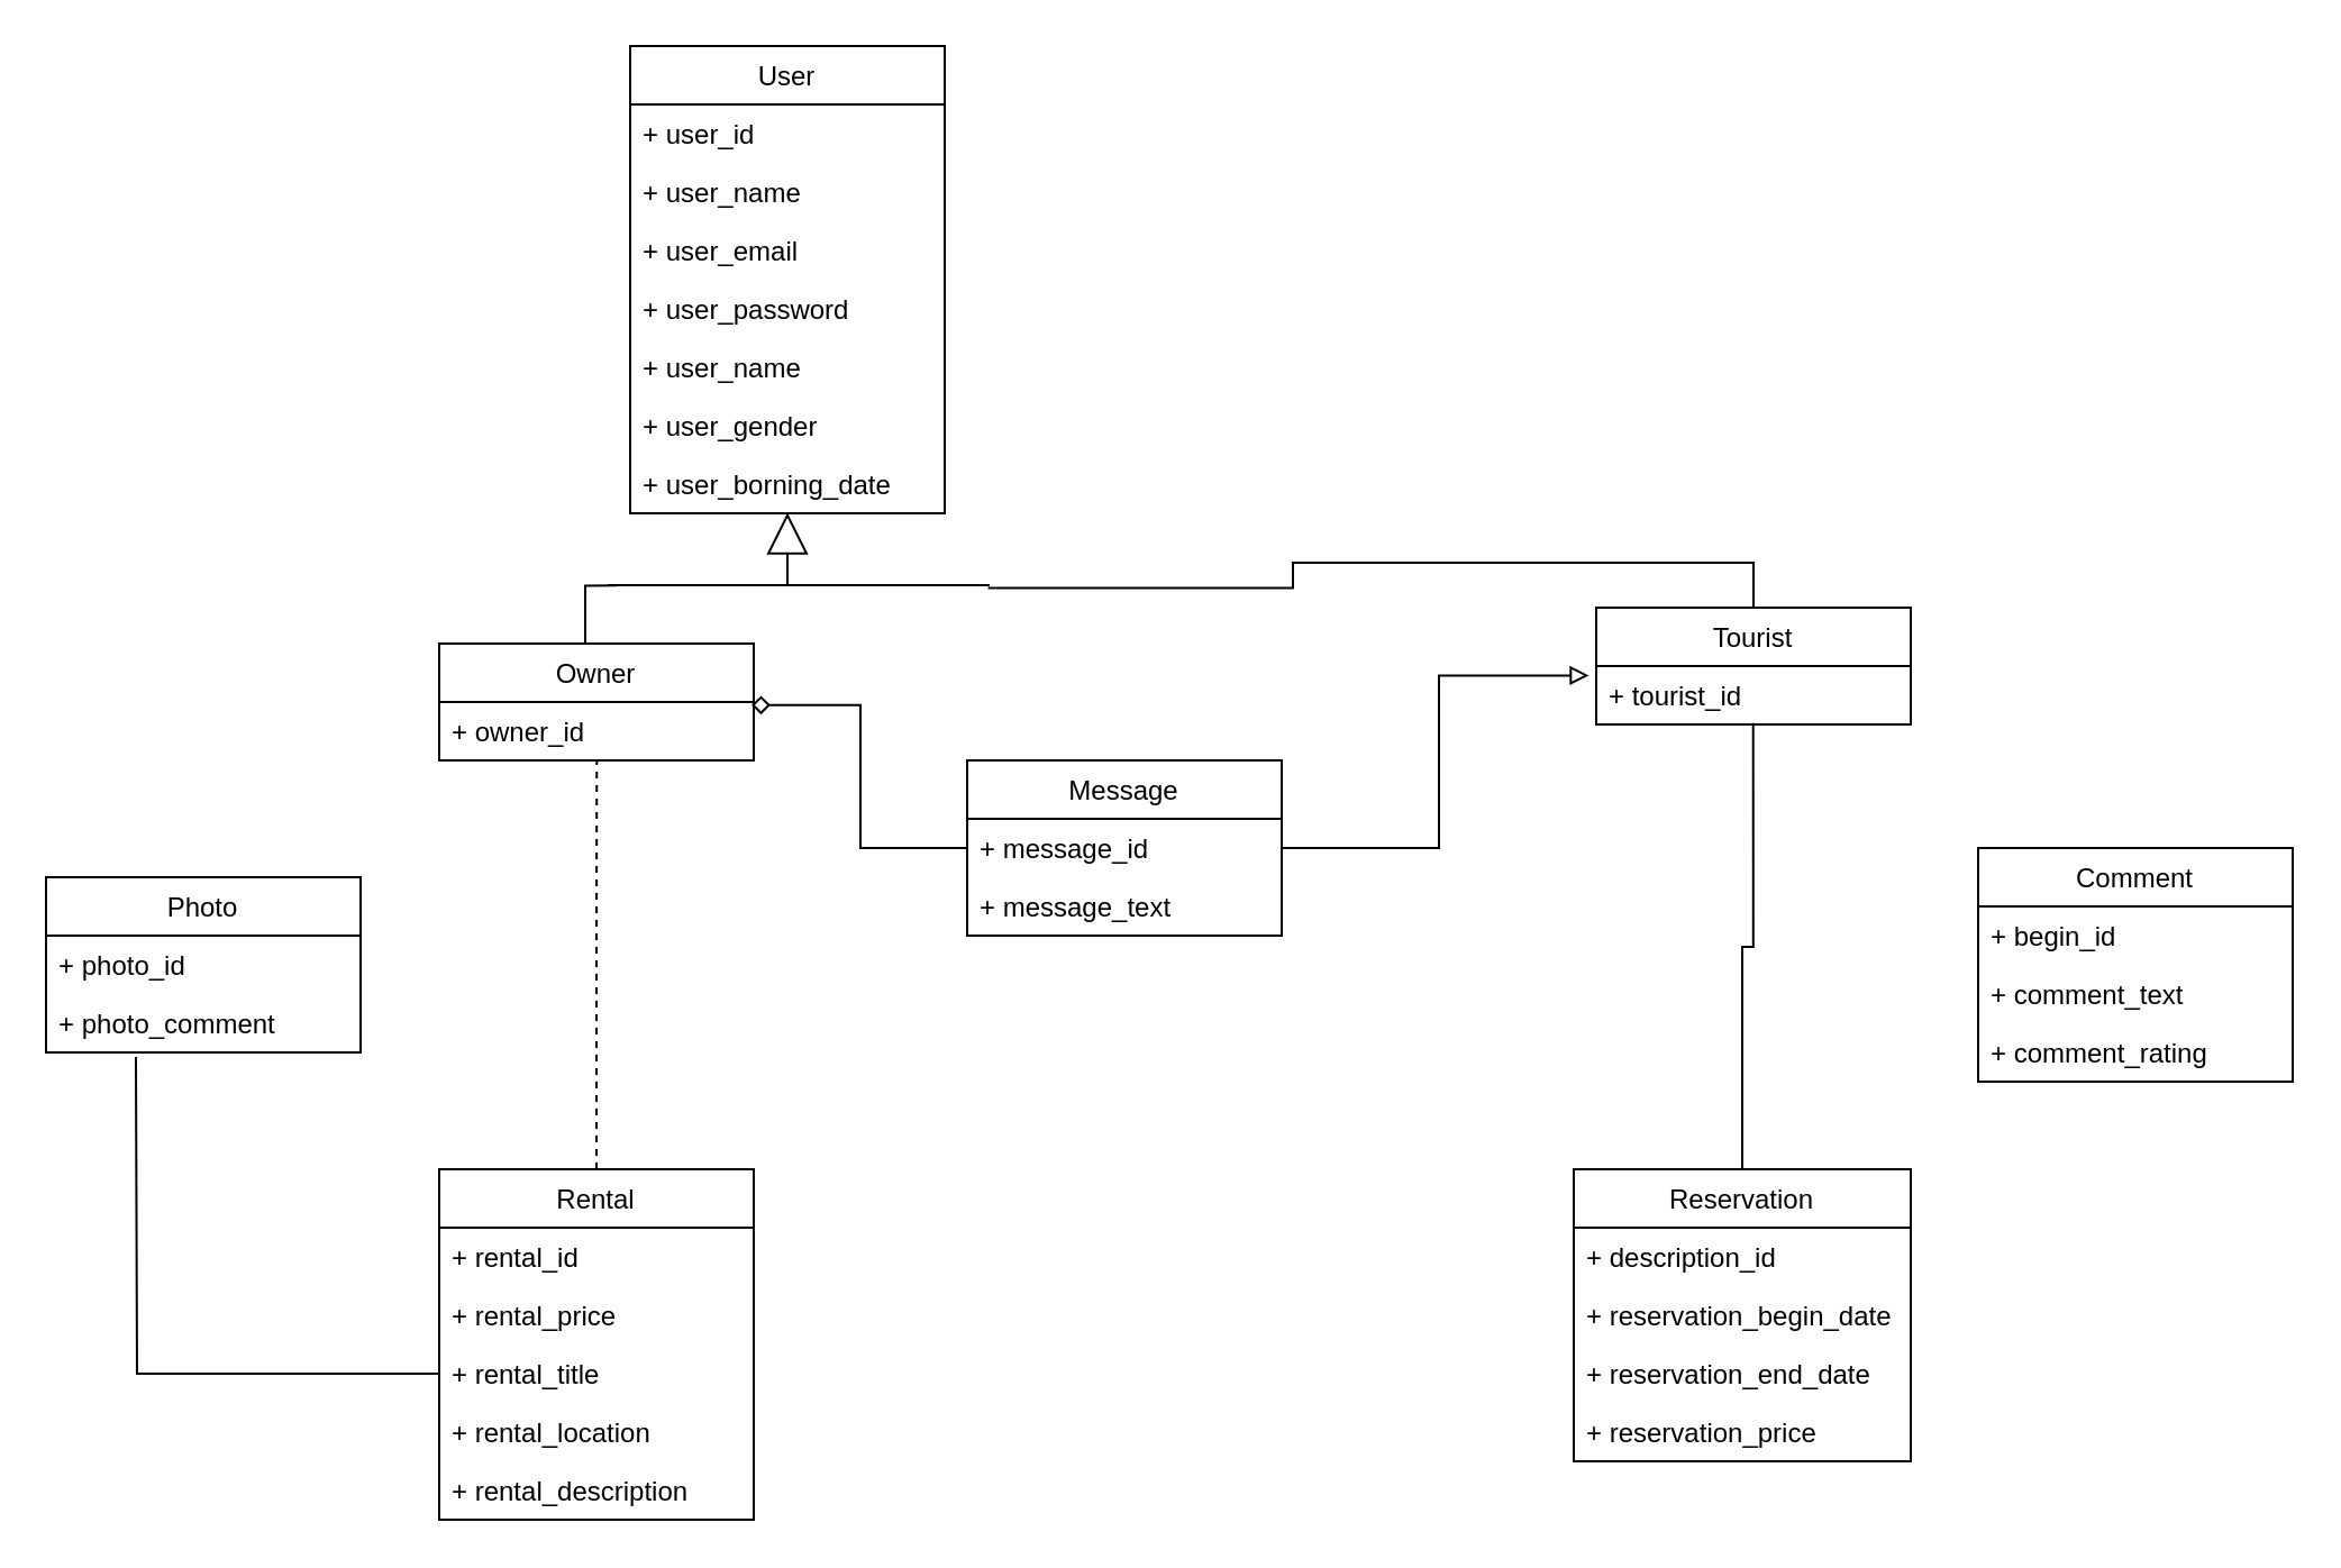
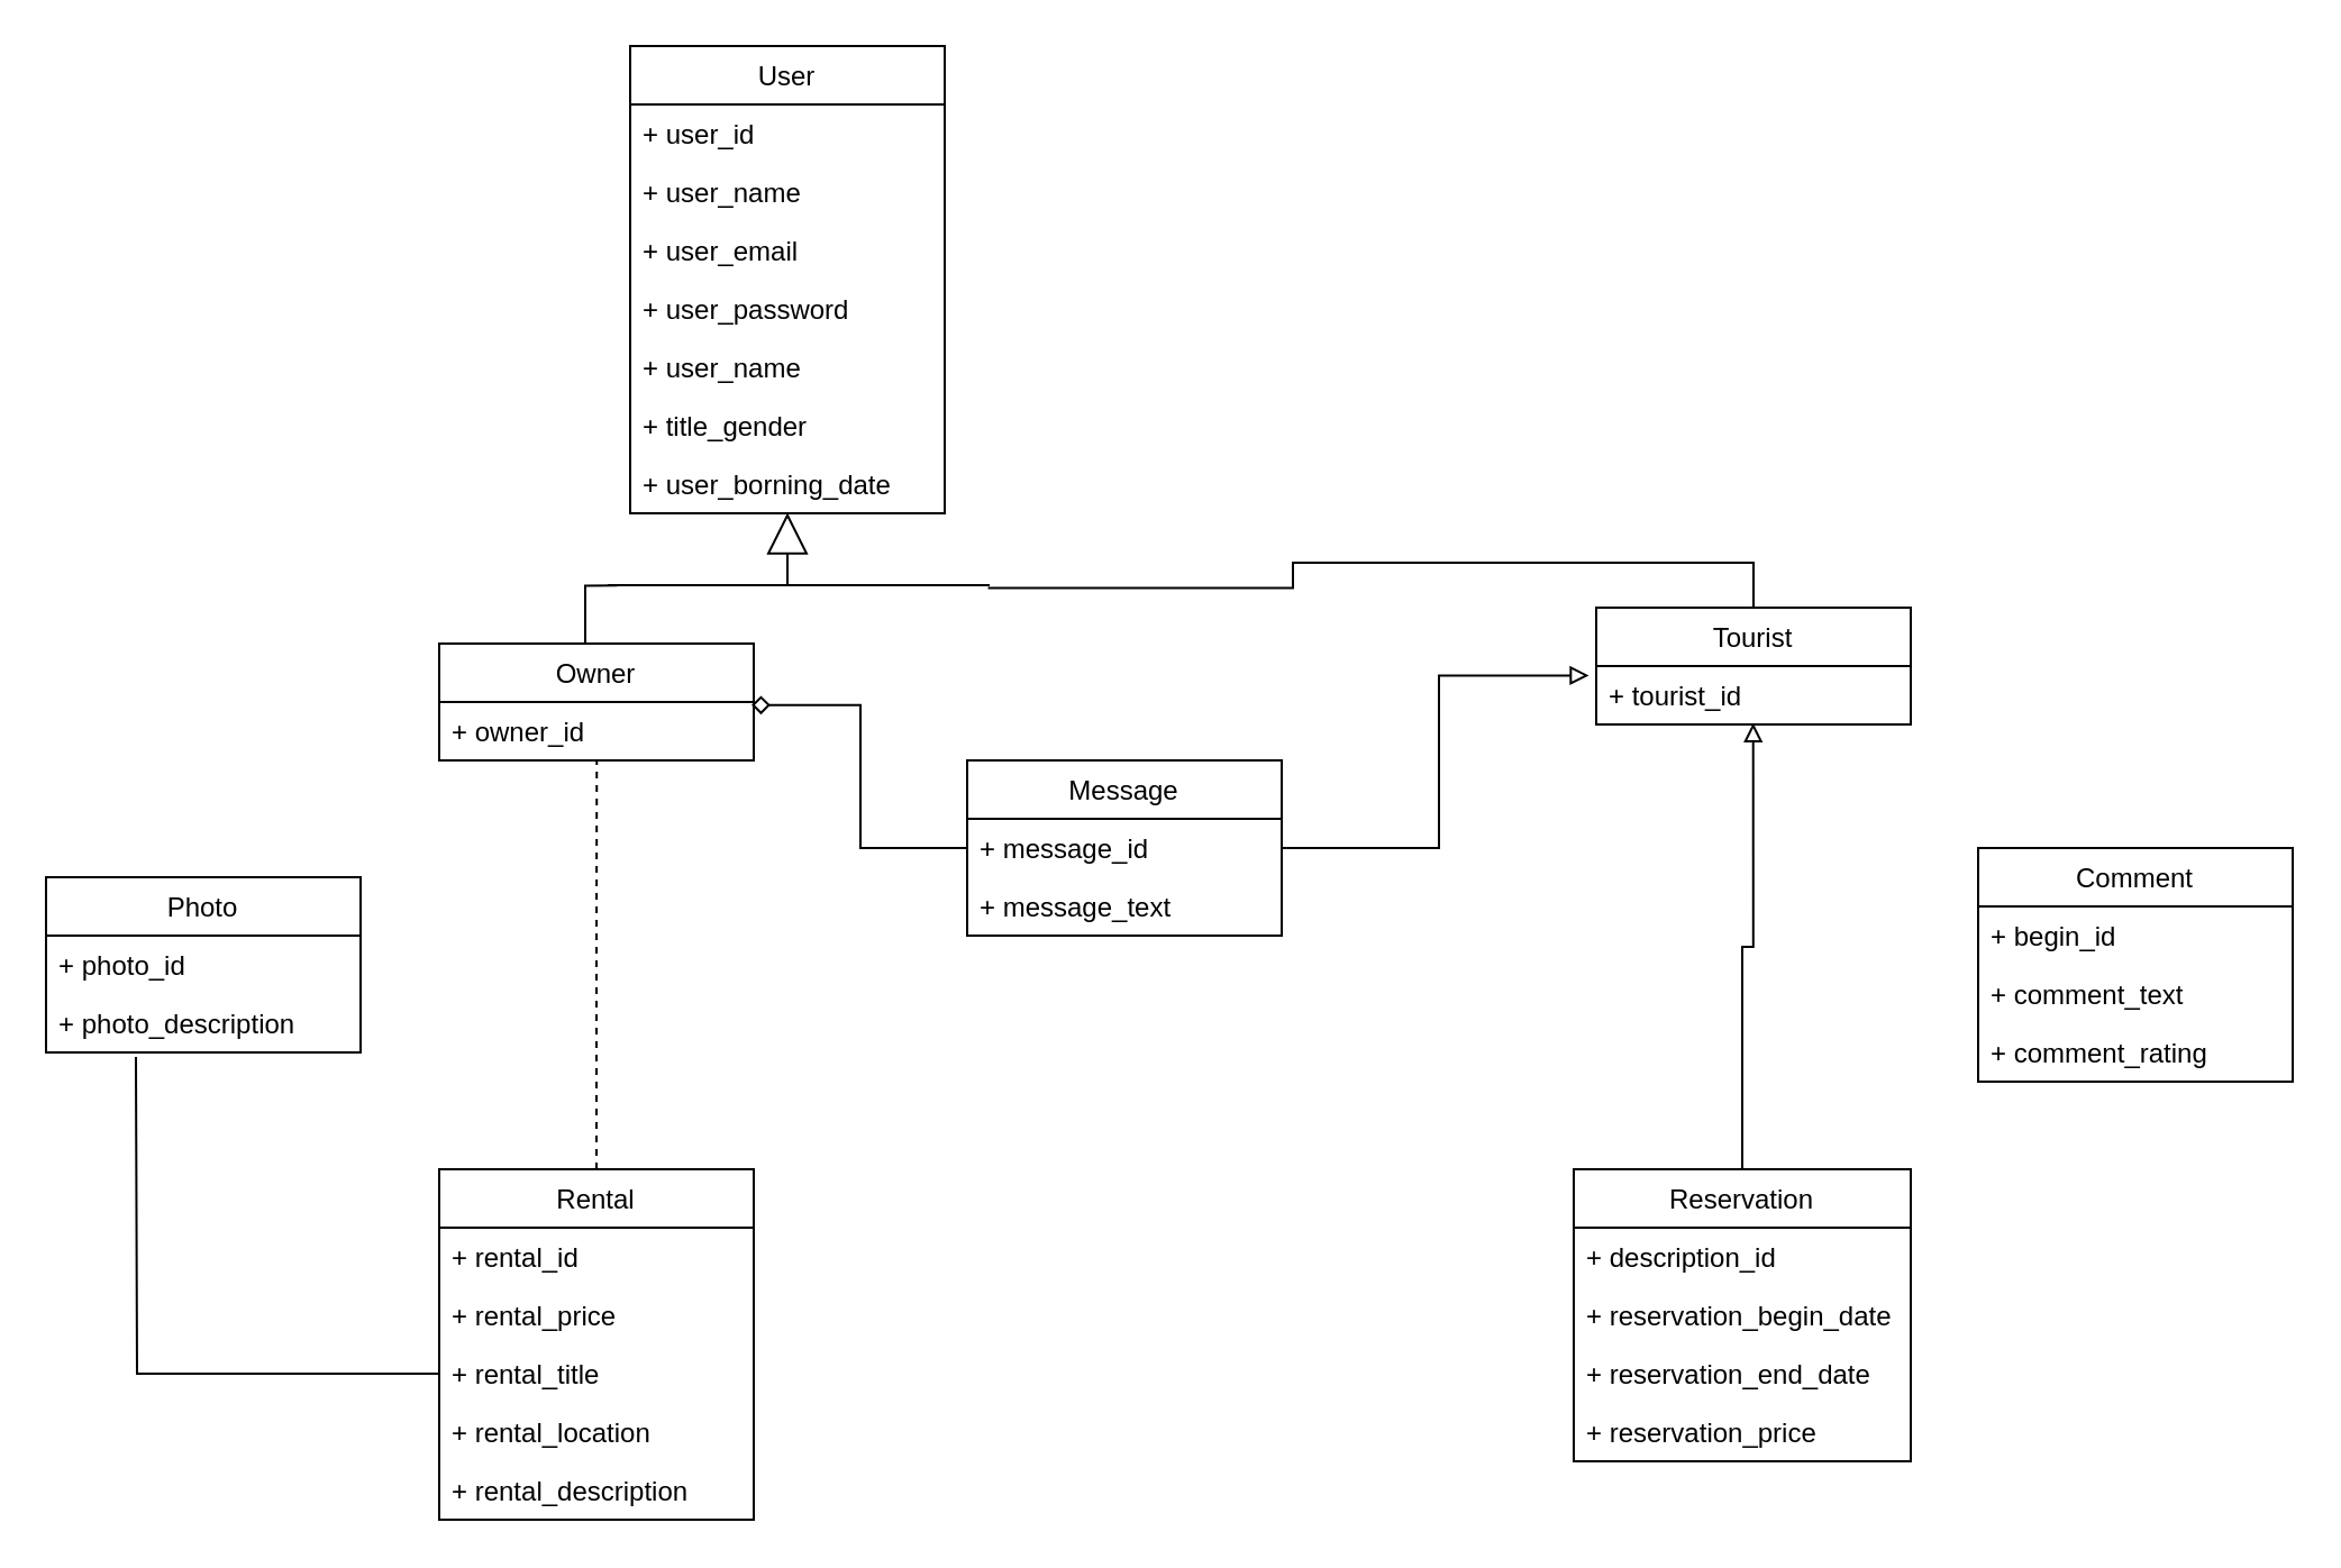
  <mxCell id="0" />
  <mxCell id="1" parent="0" />
  <mxCell id="2" value="User" style="swimlane;fontStyle=0;childLayout=stackLayout;horizontal=1;startSize=26;fillColor=none;horizontalStack=0;resizeParent=1;resizeParentMax=0;resizeLast=0;collapsible=1;marginBottom=0;" vertex="1" parent="1"><mxGeometry x="280" y="20" width="140" height="208" as="geometry" /></mxCell>
  <mxCell id="3" value="+ user_id" style="text;strokeColor=none;fillColor=none;align=left;verticalAlign=top;spacingLeft=4;spacingRight=4;overflow=hidden;rotatable=0;points=[[0,0.5],[1,0.5]];portConstraint=eastwest;" vertex="1" parent="2"><mxGeometry y="26" width="140" height="26" as="geometry" /></mxCell>
  <mxCell id="4" value="+ user_name" style="text;strokeColor=none;fillColor=none;align=left;verticalAlign=top;spacingLeft=4;spacingRight=4;overflow=hidden;rotatable=0;points=[[0,0.5],[1,0.5]];portConstraint=eastwest;" vertex="1" parent="2"><mxGeometry y="52" width="140" height="26" as="geometry" /></mxCell>
  <mxCell id="5" value="+ user_email" style="text;strokeColor=none;fillColor=none;align=left;verticalAlign=top;spacingLeft=4;spacingRight=4;overflow=hidden;rotatable=0;points=[[0,0.5],[1,0.5]];portConstraint=eastwest;" vertex="1" parent="2"><mxGeometry y="78" width="140" height="26" as="geometry" /></mxCell>
  <mxCell id="6" value="+ user_password" style="text;strokeColor=none;fillColor=none;align=left;verticalAlign=top;spacingLeft=4;spacingRight=4;overflow=hidden;rotatable=0;points=[[0,0.5],[1,0.5]];portConstraint=eastwest;" vertex="1" parent="2"><mxGeometry y="104" width="140" height="26" as="geometry" /></mxCell>
  <mxCell id="7" value="+ user_name" style="text;strokeColor=none;fillColor=none;align=left;verticalAlign=top;spacingLeft=4;spacingRight=4;overflow=hidden;rotatable=0;points=[[0,0.5],[1,0.5]];portConstraint=eastwest;" vertex="1" parent="2"><mxGeometry y="130" width="140" height="26" as="geometry" /></mxCell>
- <mxCell id="8" value="+ user_gender" style="text;strokeColor=none;fillColor=none;align=left;verticalAlign=top;spacingLeft=4;spacingRight=4;overflow=hidden;rotatable=0;points=[[0,0.5],[1,0.5]];portConstraint=eastwest;" vertex="1" parent="2"><mxGeometry y="156" width="140" height="26" as="geometry" /></mxCell>
+ <mxCell id="8" value="+ title_gender" style="text;strokeColor=none;fillColor=none;align=left;verticalAlign=top;spacingLeft=4;spacingRight=4;overflow=hidden;rotatable=0;points=[[0,0.5],[1,0.5]];portConstraint=eastwest;" vertex="1" parent="2"><mxGeometry y="156" width="140" height="26" as="geometry" /></mxCell>
  <mxCell id="9" value="+ user_borning_date" style="text;strokeColor=none;fillColor=none;align=left;verticalAlign=top;spacingLeft=4;spacingRight=4;overflow=hidden;rotatable=0;points=[[0,0.5],[1,0.5]];portConstraint=eastwest;" vertex="1" parent="2"><mxGeometry y="182" width="140" height="26" as="geometry" /></mxCell>
  <mxCell id="10" style="edgeStyle=orthogonalEdgeStyle;rounded=0;orthogonalLoop=1;jettySize=auto;html=1;exitX=0.5;exitY=0;exitDx=0;exitDy=0;entryX=0.501;entryY=1.008;entryDx=0;entryDy=0;entryPerimeter=0;endArrow=none;endFill=0;dashed=1;" edge="1" parent="1" source="11" target="19"><mxGeometry relative="1" as="geometry" /></mxCell>
  <mxCell id="11" value="Rental" style="swimlane;fontStyle=0;childLayout=stackLayout;horizontal=1;startSize=26;fillColor=none;horizontalStack=0;resizeParent=1;resizeParentMax=0;resizeLast=0;collapsible=1;marginBottom=0;" vertex="1" parent="1"><mxGeometry x="195" y="520" width="140" height="156" as="geometry" /></mxCell>
  <mxCell id="12" value="+ rental_id" style="text;strokeColor=none;fillColor=none;align=left;verticalAlign=top;spacingLeft=4;spacingRight=4;overflow=hidden;rotatable=0;points=[[0,0.5],[1,0.5]];portConstraint=eastwest;" vertex="1" parent="11"><mxGeometry y="26" width="140" height="26" as="geometry" /></mxCell>
  <mxCell id="13" value="+ rental_price" style="text;strokeColor=none;fillColor=none;align=left;verticalAlign=top;spacingLeft=4;spacingRight=4;overflow=hidden;rotatable=0;points=[[0,0.5],[1,0.5]];portConstraint=eastwest;" vertex="1" parent="11"><mxGeometry y="52" width="140" height="26" as="geometry" /></mxCell>
  <mxCell id="14" value="+ rental_title" style="text;strokeColor=none;fillColor=none;align=left;verticalAlign=top;spacingLeft=4;spacingRight=4;overflow=hidden;rotatable=0;points=[[0,0.5],[1,0.5]];portConstraint=eastwest;" vertex="1" parent="11"><mxGeometry y="78" width="140" height="26" as="geometry" /></mxCell>
  <mxCell id="15" value="+ rental_location" style="text;strokeColor=none;fillColor=none;align=left;verticalAlign=top;spacingLeft=4;spacingRight=4;overflow=hidden;rotatable=0;points=[[0,0.5],[1,0.5]];portConstraint=eastwest;" vertex="1" parent="11"><mxGeometry y="104" width="140" height="26" as="geometry" /></mxCell>
  <mxCell id="16" value="+ rental_description" style="text;strokeColor=none;fillColor=none;align=left;verticalAlign=top;spacingLeft=4;spacingRight=4;overflow=hidden;rotatable=0;points=[[0,0.5],[1,0.5]];portConstraint=eastwest;" vertex="1" parent="11"><mxGeometry y="130" width="140" height="26" as="geometry" /></mxCell>
  <mxCell id="17" style="edgeStyle=orthogonalEdgeStyle;rounded=0;orthogonalLoop=1;jettySize=auto;html=1;exitX=0.5;exitY=0;exitDx=0;exitDy=0;entryX=0.053;entryY=0.523;entryDx=0;entryDy=0;entryPerimeter=0;endArrow=none;endFill=0;" edge="1" parent="1" source="18" target="41"><mxGeometry relative="1" as="geometry"><Array as="points"><mxPoint x="260" y="286" /><mxPoint x="260" y="260" /></Array></mxGeometry></mxCell>
  <mxCell id="18" value="Owner" style="swimlane;fontStyle=0;childLayout=stackLayout;horizontal=1;startSize=26;fillColor=none;horizontalStack=0;resizeParent=1;resizeParentMax=0;resizeLast=0;collapsible=1;marginBottom=0;" vertex="1" parent="1"><mxGeometry x="195" y="286" width="140" height="52" as="geometry" /></mxCell>
  <mxCell id="19" value="+ owner_id" style="text;strokeColor=none;fillColor=none;align=left;verticalAlign=top;spacingLeft=4;spacingRight=4;overflow=hidden;rotatable=0;points=[[0,0.5],[1,0.5]];portConstraint=eastwest;" vertex="1" parent="18"><mxGeometry y="26" width="140" height="26" as="geometry" /></mxCell>
  <mxCell id="20" style="edgeStyle=orthogonalEdgeStyle;rounded=0;orthogonalLoop=1;jettySize=auto;html=1;exitX=0.5;exitY=0;exitDx=0;exitDy=0;entryX=0.992;entryY=0.655;entryDx=0;entryDy=0;entryPerimeter=0;endArrow=none;endFill=0;" edge="1" parent="1" source="21" target="40"><mxGeometry relative="1" as="geometry" /></mxCell>
  <mxCell id="21" value="Tourist" style="swimlane;fontStyle=0;childLayout=stackLayout;horizontal=1;startSize=26;fillColor=none;horizontalStack=0;resizeParent=1;resizeParentMax=0;resizeLast=0;collapsible=1;marginBottom=0;" vertex="1" parent="1"><mxGeometry x="710" y="270" width="140" height="52" as="geometry" /></mxCell>
  <mxCell id="22" value="+ tourist_id" style="text;strokeColor=none;fillColor=none;align=left;verticalAlign=top;spacingLeft=4;spacingRight=4;overflow=hidden;rotatable=0;points=[[0,0.5],[1,0.5]];portConstraint=eastwest;" vertex="1" parent="21"><mxGeometry y="26" width="140" height="26" as="geometry" /></mxCell>
- <mxCell id="23" style="edgeStyle=orthogonalEdgeStyle;rounded=0;orthogonalLoop=1;jettySize=auto;html=1;exitX=0.5;exitY=0;exitDx=0;exitDy=0;entryX=0.499;entryY=0.977;entryDx=0;entryDy=0;entryPerimeter=0;endArrow=none;endFill=0;" edge="1" parent="1" source="24" target="22"><mxGeometry relative="1" as="geometry" /></mxCell>
+ <mxCell id="23" style="edgeStyle=orthogonalEdgeStyle;rounded=0;orthogonalLoop=1;jettySize=auto;html=1;exitX=0.5;exitY=0;exitDx=0;exitDy=0;entryX=0.499;entryY=0.977;entryDx=0;entryDy=0;entryPerimeter=0;endArrow=block;endFill=0;" edge="1" parent="1" source="24" target="22"><mxGeometry relative="1" as="geometry" /></mxCell>
  <mxCell id="24" value="Reservation" style="swimlane;fontStyle=0;childLayout=stackLayout;horizontal=1;startSize=26;fillColor=none;horizontalStack=0;resizeParent=1;resizeParentMax=0;resizeLast=0;collapsible=1;marginBottom=0;" vertex="1" parent="1"><mxGeometry x="700" y="520" width="150" height="130" as="geometry" /></mxCell>
  <mxCell id="25" value="+ description_id" style="text;strokeColor=none;fillColor=none;align=left;verticalAlign=top;spacingLeft=4;spacingRight=4;overflow=hidden;rotatable=0;points=[[0,0.5],[1,0.5]];portConstraint=eastwest;" vertex="1" parent="24"><mxGeometry y="26" width="150" height="26" as="geometry" /></mxCell>
  <mxCell id="26" value="+ reservation_begin_date" style="text;strokeColor=none;fillColor=none;align=left;verticalAlign=top;spacingLeft=4;spacingRight=4;overflow=hidden;rotatable=0;points=[[0,0.5],[1,0.5]];portConstraint=eastwest;" vertex="1" parent="24"><mxGeometry y="52" width="150" height="26" as="geometry" /></mxCell>
  <mxCell id="27" value="+ reservation_end_date" style="text;strokeColor=none;fillColor=none;align=left;verticalAlign=top;spacingLeft=4;spacingRight=4;overflow=hidden;rotatable=0;points=[[0,0.5],[1,0.5]];portConstraint=eastwest;" vertex="1" parent="24"><mxGeometry y="78" width="150" height="26" as="geometry" /></mxCell>
  <mxCell id="28" value="+ reservation_price" style="text;strokeColor=none;fillColor=none;align=left;verticalAlign=top;spacingLeft=4;spacingRight=4;overflow=hidden;rotatable=0;points=[[0,0.5],[1,0.5]];portConstraint=eastwest;" vertex="1" parent="24"><mxGeometry y="104" width="150" height="26" as="geometry" /></mxCell>
  <mxCell id="29" value="Comment" style="swimlane;fontStyle=0;childLayout=stackLayout;horizontal=1;startSize=26;fillColor=none;horizontalStack=0;resizeParent=1;resizeParentMax=0;resizeLast=0;collapsible=1;marginBottom=0;" vertex="1" parent="1"><mxGeometry x="880" y="377" width="140" height="104" as="geometry" /></mxCell>
  <mxCell id="30" value="+ begin_id" style="text;strokeColor=none;fillColor=none;align=left;verticalAlign=top;spacingLeft=4;spacingRight=4;overflow=hidden;rotatable=0;points=[[0,0.5],[1,0.5]];portConstraint=eastwest;" vertex="1" parent="29"><mxGeometry y="26" width="140" height="26" as="geometry" /></mxCell>
  <mxCell id="31" value="+ comment_text" style="text;strokeColor=none;fillColor=none;align=left;verticalAlign=top;spacingLeft=4;spacingRight=4;overflow=hidden;rotatable=0;points=[[0,0.5],[1,0.5]];portConstraint=eastwest;" vertex="1" parent="29"><mxGeometry y="52" width="140" height="26" as="geometry" /></mxCell>
  <mxCell id="32" value="+ comment_rating" style="text;strokeColor=none;fillColor=none;align=left;verticalAlign=top;spacingLeft=4;spacingRight=4;overflow=hidden;rotatable=0;points=[[0,0.5],[1,0.5]];portConstraint=eastwest;" vertex="1" parent="29"><mxGeometry y="78" width="140" height="26" as="geometry" /></mxCell>
  <mxCell id="33" value="Message" style="swimlane;fontStyle=0;childLayout=stackLayout;horizontal=1;startSize=26;fillColor=none;horizontalStack=0;resizeParent=1;resizeParentMax=0;resizeLast=0;collapsible=1;marginBottom=0;" vertex="1" parent="1"><mxGeometry x="430" y="338" width="140" height="78" as="geometry" /></mxCell>
  <mxCell id="34" value="+ message_id" style="text;strokeColor=none;fillColor=none;align=left;verticalAlign=top;spacingLeft=4;spacingRight=4;overflow=hidden;rotatable=0;points=[[0,0.5],[1,0.5]];portConstraint=eastwest;" vertex="1" parent="33"><mxGeometry y="26" width="140" height="26" as="geometry" /></mxCell>
  <mxCell id="35" value="+ message_text" style="text;strokeColor=none;fillColor=none;align=left;verticalAlign=top;spacingLeft=4;spacingRight=4;overflow=hidden;rotatable=0;points=[[0,0.5],[1,0.5]];portConstraint=eastwest;" vertex="1" parent="33"><mxGeometry y="52" width="140" height="26" as="geometry" /></mxCell>
  <mxCell id="36" value="Photo" style="swimlane;fontStyle=0;childLayout=stackLayout;horizontal=1;startSize=26;fillColor=none;horizontalStack=0;resizeParent=1;resizeParentMax=0;resizeLast=0;collapsible=1;marginBottom=0;" vertex="1" parent="1"><mxGeometry x="20" y="390" width="140" height="78" as="geometry" /></mxCell>
  <mxCell id="37" value="+ photo_id" style="text;strokeColor=none;fillColor=none;align=left;verticalAlign=top;spacingLeft=4;spacingRight=4;overflow=hidden;rotatable=0;points=[[0,0.5],[1,0.5]];portConstraint=eastwest;" vertex="1" parent="36"><mxGeometry y="26" width="140" height="26" as="geometry" /></mxCell>
- <mxCell id="38" value="+ photo_comment" style="text;strokeColor=none;fillColor=none;align=left;verticalAlign=top;spacingLeft=4;spacingRight=4;overflow=hidden;rotatable=0;points=[[0,0.5],[1,0.5]];portConstraint=eastwest;" vertex="1" parent="36"><mxGeometry y="52" width="140" height="26" as="geometry" /></mxCell>
+ <mxCell id="38" value="+ photo_description" style="text;strokeColor=none;fillColor=none;align=left;verticalAlign=top;spacingLeft=4;spacingRight=4;overflow=hidden;rotatable=0;points=[[0,0.5],[1,0.5]];portConstraint=eastwest;" vertex="1" parent="36"><mxGeometry y="52" width="140" height="26" as="geometry" /></mxCell>
  <mxCell id="39" value="" style="endArrow=block;endSize=16;endFill=0;html=1;entryX=0.5;entryY=0.992;entryDx=0;entryDy=0;entryPerimeter=0;" edge="1" parent="1" target="9"><mxGeometry width="160" relative="1" as="geometry"><mxPoint x="350" y="260" as="sourcePoint" /><mxPoint x="390" y="250" as="targetPoint" /></mxGeometry></mxCell>
  <mxCell id="40" value="" style="line;strokeWidth=1;fillColor=none;align=left;verticalAlign=middle;spacingTop=-1;spacingLeft=3;spacingRight=3;rotatable=0;labelPosition=right;points=[];portConstraint=eastwest;" vertex="1" parent="1"><mxGeometry x="350" y="256" width="90" height="8" as="geometry" /></mxCell>
  <mxCell id="41" value="" style="line;strokeWidth=1;fillColor=none;align=left;verticalAlign=middle;spacingTop=-1;spacingLeft=3;spacingRight=3;rotatable=0;labelPosition=right;points=[];portConstraint=eastwest;" vertex="1" parent="1"><mxGeometry x="270" y="256" width="80" height="8" as="geometry" /></mxCell>
  <mxCell id="42" style="edgeStyle=orthogonalEdgeStyle;rounded=0;orthogonalLoop=1;jettySize=auto;html=1;exitX=0;exitY=0.5;exitDx=0;exitDy=0;entryX=0.993;entryY=0.054;entryDx=0;entryDy=0;entryPerimeter=0;endArrow=diamond;endFill=0;" edge="1" parent="1" source="34" target="19"><mxGeometry relative="1" as="geometry" /></mxCell>
  <mxCell id="43" style="edgeStyle=orthogonalEdgeStyle;rounded=0;orthogonalLoop=1;jettySize=auto;html=1;exitX=1;exitY=0.5;exitDx=0;exitDy=0;entryX=-0.023;entryY=0.162;entryDx=0;entryDy=0;entryPerimeter=0;endArrow=block;endFill=0;" edge="1" parent="1" source="34" target="22"><mxGeometry relative="1" as="geometry" /></mxCell>
  <mxCell id="44" style="edgeStyle=orthogonalEdgeStyle;rounded=0;orthogonalLoop=1;jettySize=auto;html=1;exitX=0;exitY=0.5;exitDx=0;exitDy=0;endArrow=none;endFill=0;" edge="1" parent="1" source="14"><mxGeometry relative="1" as="geometry"><mxPoint x="60" y="470" as="targetPoint" /></mxGeometry></mxCell>
